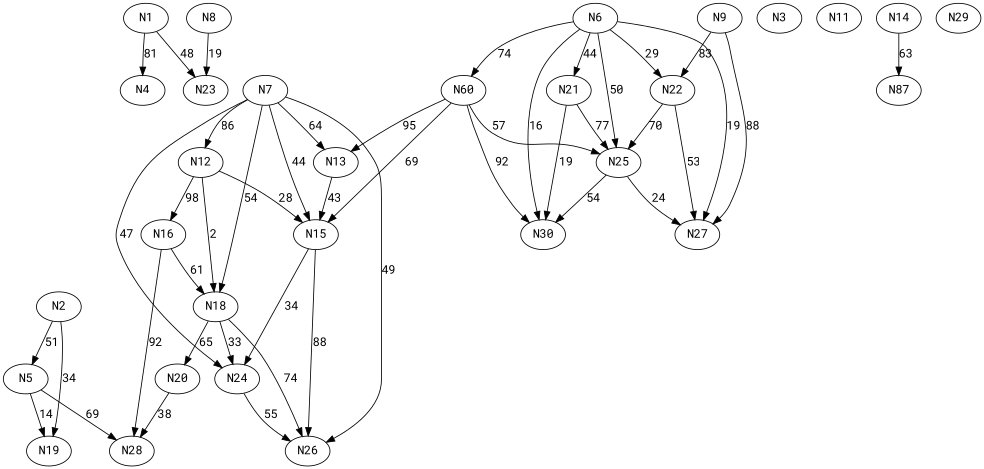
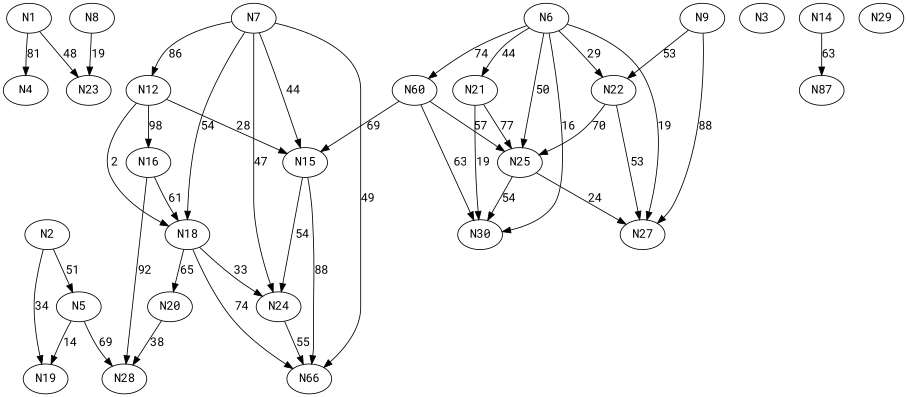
  digraph {
    fontname="Roboto Mono"
    node [fontname="Roboto Mono"]
    edge [fontname="Roboto Mono"]
    n1 [label=N1]
    n2 [label=N4]
    n3 [label=N23]
    n4 [label=N2]
    n5 [label=N5]
    n6 [label=N19]
    n7 [label=N28]
    n8 [label=N3]
    n9 [label=N6]
    n10 [label=N60]
    n11 [label=N21]
    n12 [label=N22]
    n13 [label=N25]
    n14 [label=N27]
    n15 [label=N30]
-   n16 [label=N13]
    n17 [label=N15]
    n18 [label=N7]
    n19 [label=N12]
    n20 [label=N18]
    n21 [label=N24]
-   n22 [label=N26]
+   n22 [label=N66]
    n23 [label=N16]
    n24 [label=N20]
    n25 [label=N8]
    n26 [label=N9]
-   n27 [label=N11]
    n28 [label=N14]
    n29 [label=N87]
    n30 [label=N29]
    n1 -> n2 [label=81]
    n1 -> n3 [label=48]
    n4 -> n5 [label=51]
    n4 -> n6 [label=34]
    n5 -> n6 [label=14]
    n5 -> n7 [label=69]
    n9 -> n10 [label=74]
    n9 -> n11 [label=44]
    n9 -> n12 [label=29]
    n9 -> n13 [label=50]
    n9 -> n14 [label=19]
    n9 -> n15 [label=16]
    n10 -> n13 [label=57]
-   n10 -> n15 [label=92]
-   n10 -> n16 [label=95]
+   n10 -> n15 [label=63]
    n10 -> n17 [label=69]
    n11 -> n13 [label=77]
    n11 -> n15 [label=19]
    n12 -> n13 [label=70]
    n12 -> n14 [label=53]
    n13 -> n14 [label=24]
    n13 -> n15 [label=54]
-   n16 -> n17 [label=43]
-   n17 -> n21 [label=34]
+   n17 -> n21 [label=54]
    n17 -> n22 [label=88]
-   n18 -> n16 [label=64]
    n18 -> n17 [label=44]
    n18 -> n19 [label=86]
    n18 -> n20 [label=54]
    n18 -> n21 [label=47]
    n18 -> n22 [label=49]
    n19 -> n17 [label=28]
    n19 -> n20 [label=2]
    n19 -> n23 [label=98]
    n20 -> n21 [label=33]
    n20 -> n22 [label=74]
    n20 -> n24 [label=65]
    n21 -> n22 [label=55]
    n23 -> n7 [label=92]
    n23 -> n20 [label=61]
    n24 -> n7 [label=38]
    n25 -> n3 [label=19]
-   n26 -> n12 [label=83]
+   n26 -> n12 [label=53]
    n26 -> n14 [label=88]
    n28 -> n29 [label=63]
  }
